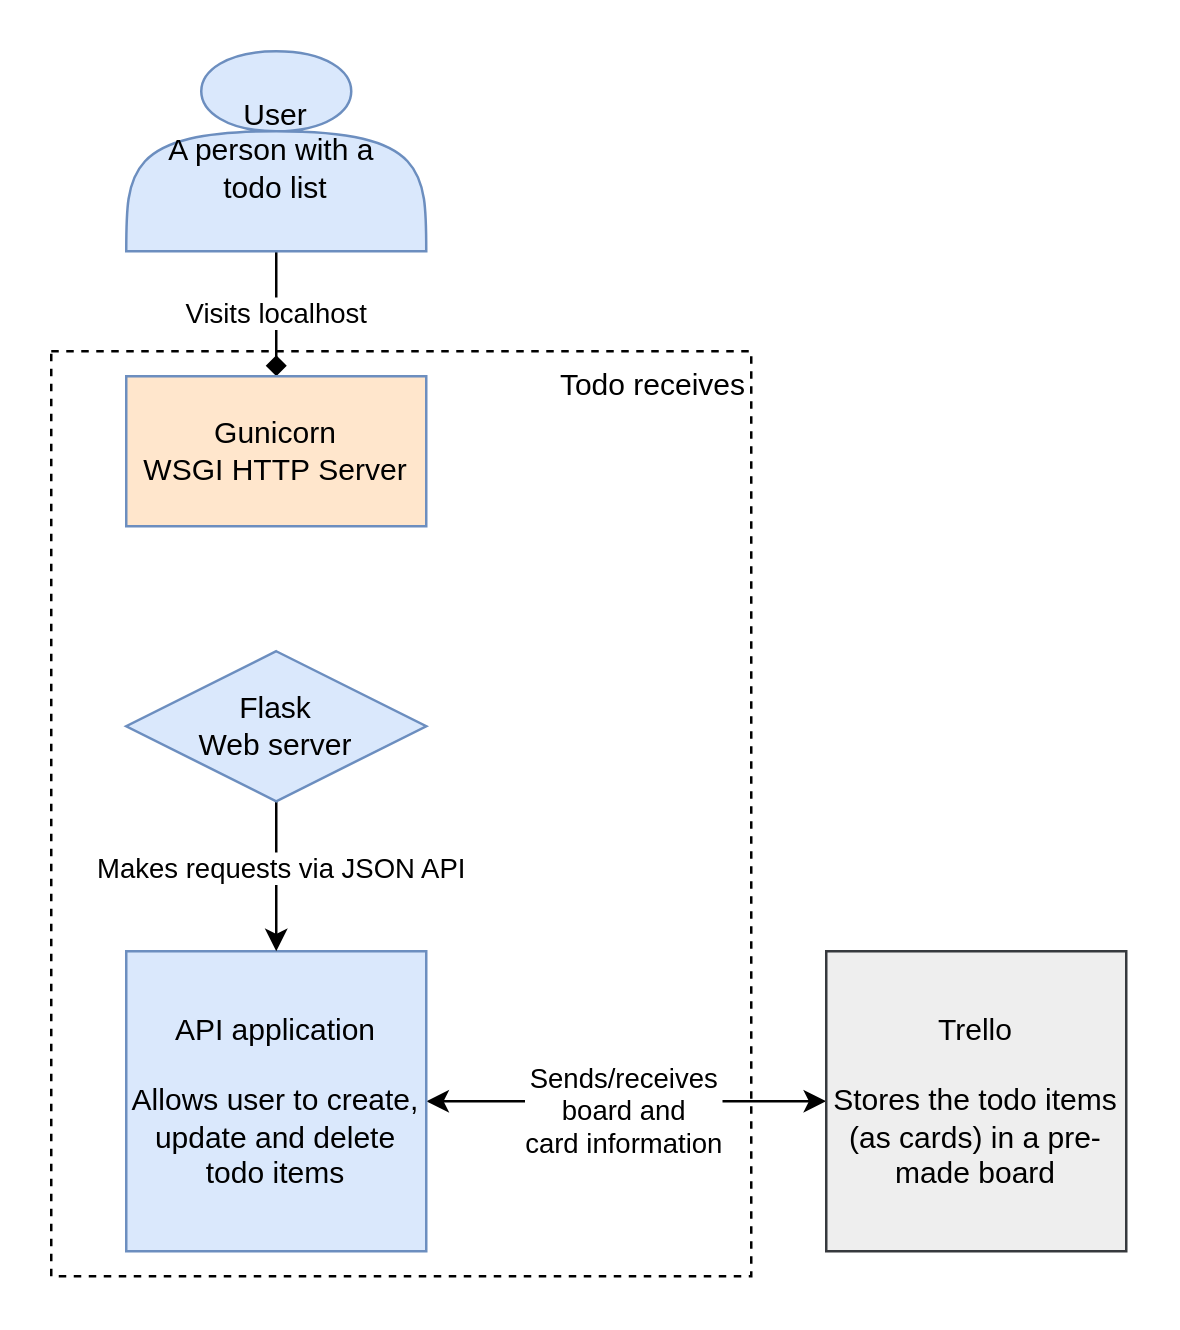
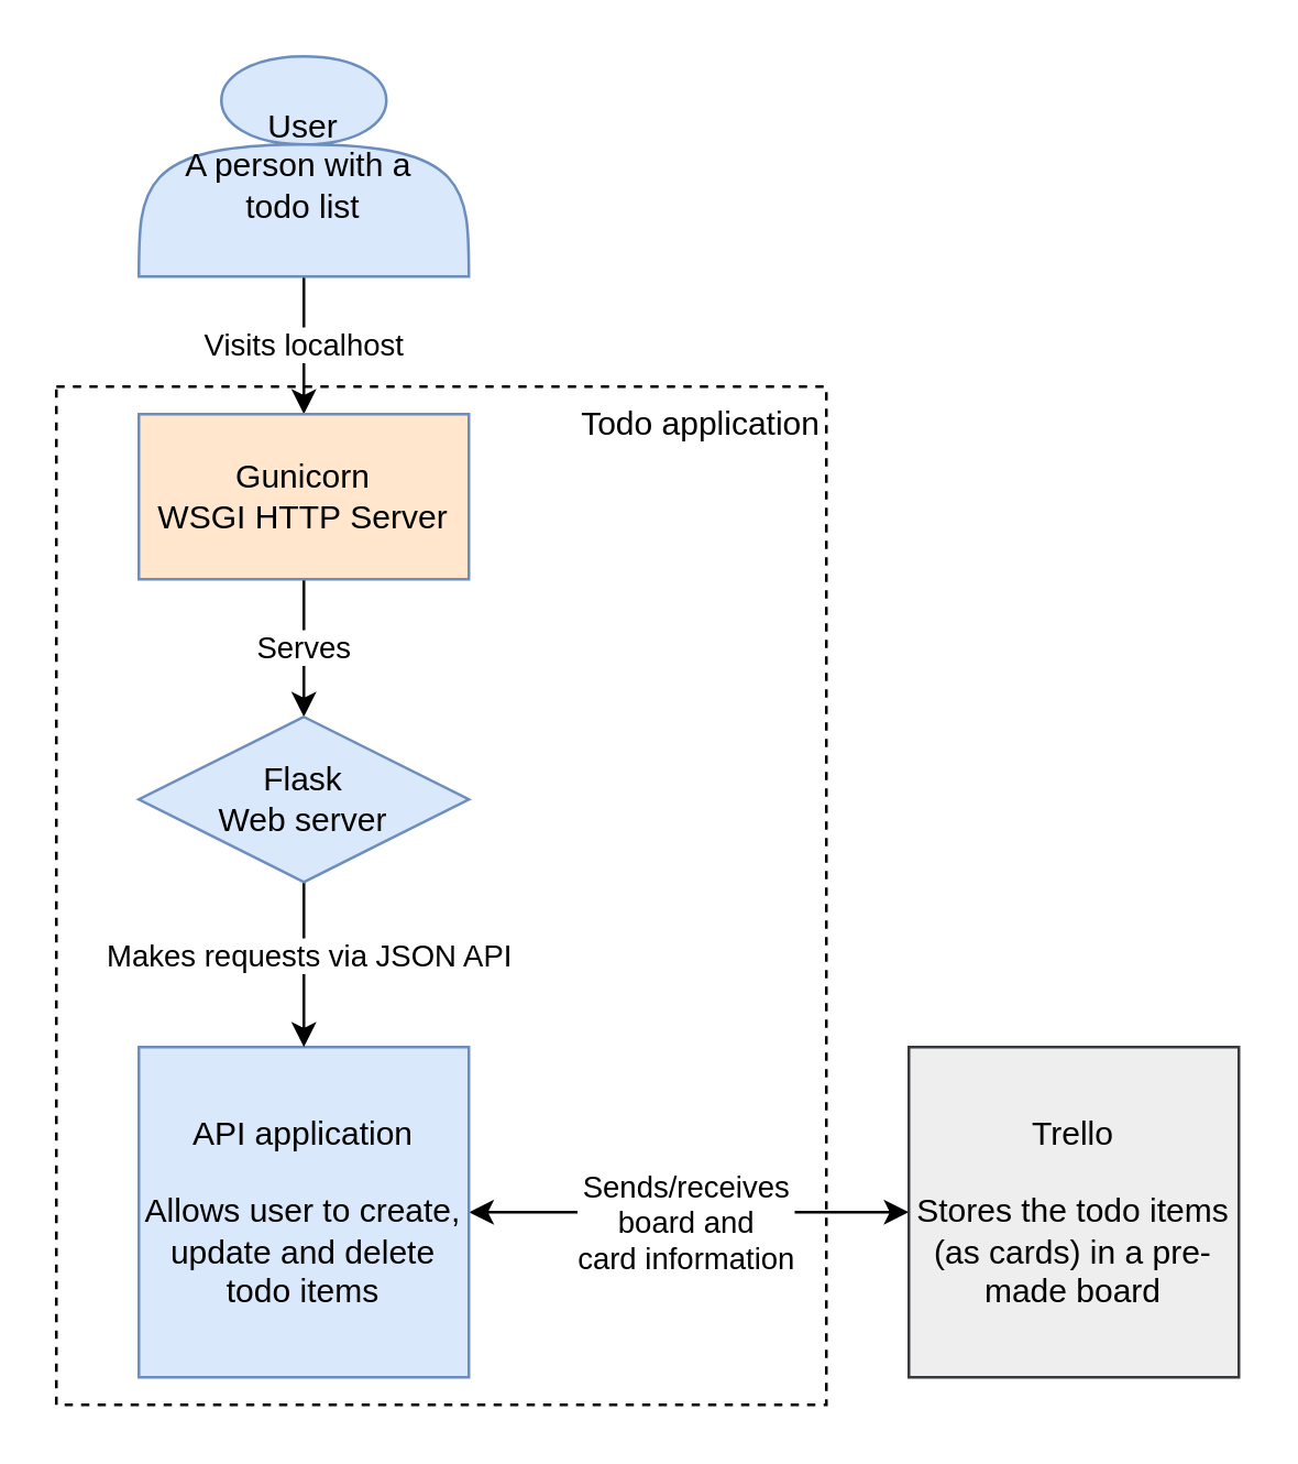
  <mxCell id="0" />
  <mxCell id="1" parent="0" />
- <mxCell id="2" value="Todo receives" style="rounded=0;whiteSpace=wrap;html=1;dashed=1;fillColor=none;align=right;verticalAlign=top;" vertex="1" parent="1"><mxGeometry x="20" y="140" width="280" height="370" as="geometry" /></mxCell>
+ <mxCell id="2" value="Todo application" style="rounded=0;whiteSpace=wrap;html=1;dashed=1;fillColor=none;align=right;verticalAlign=top;" vertex="1" parent="1"><mxGeometry x="20" y="140" width="280" height="370" as="geometry" /></mxCell>
  <mxCell id="3" style="edgeStyle=orthogonalEdgeStyle;rounded=0;orthogonalLoop=1;jettySize=auto;html=1;exitX=1;exitY=0.5;exitDx=0;exitDy=0;entryX=0;entryY=0.5;entryDx=0;entryDy=0;startArrow=classic;startFill=1;" edge="1" parent="1" source="5" target="8"><mxGeometry relative="1" as="geometry"><Array as="points"><mxPoint x="210" y="440" /><mxPoint x="210" y="440" /></Array></mxGeometry></mxCell>
  <mxCell id="4" value="Sends/receives&lt;br&gt;board and&lt;br&gt;card information" style="edgeLabel;html=1;align=center;verticalAlign=middle;resizable=0;points=[];" vertex="1" connectable="0" parent="3"><mxGeometry x="-0.025" y="-3" relative="1" as="geometry"><mxPoint as="offset" /></mxGeometry></mxCell>
  <mxCell id="5" value="API application&lt;br&gt;&lt;br&gt;Allows user to create, update and delete todo items" style="rounded=0;whiteSpace=wrap;html=1;fillColor=#dae8fc;strokeColor=#6c8ebf;" vertex="1" parent="1"><mxGeometry x="50" y="380" width="120" height="120" as="geometry" /></mxCell>
- <mxCell id="6" value="Visits localhost" style="edgeStyle=orthogonalEdgeStyle;rounded=0;orthogonalLoop=1;jettySize=auto;html=1;exitX=0.5;exitY=1;exitDx=0;exitDy=0;entryX=0.5;entryY=0;entryDx=0;entryDy=0;endArrow=diamond;" edge="1" parent="1" source="7" target="10"><mxGeometry relative="1" as="geometry" /></mxCell>
+ <mxCell id="6" value="Visits localhost" style="edgeStyle=orthogonalEdgeStyle;rounded=0;orthogonalLoop=1;jettySize=auto;html=1;exitX=0.5;exitY=1;exitDx=0;exitDy=0;entryX=0.5;entryY=0;entryDx=0;entryDy=0;" edge="1" parent="1" source="7" target="10"><mxGeometry relative="1" as="geometry" /></mxCell>
  <mxCell id="7" value="User&lt;br&gt;A person with a&amp;nbsp;&lt;br&gt;todo list" style="shape=actor;whiteSpace=wrap;html=1;fillColor=#dae8fc;strokeColor=#6c8ebf;" vertex="1" parent="1"><mxGeometry x="50" y="20" width="120" height="80" as="geometry" /></mxCell>
  <mxCell id="8" value="Trello&lt;br&gt;&lt;br&gt;Stores the todo items &lt;br&gt;(as cards) in a pre-made board" style="rounded=0;whiteSpace=wrap;html=1;fillColor=#eeeeee;strokeColor=#36393d;" vertex="1" parent="1"><mxGeometry x="330" y="380" width="120" height="120" as="geometry" /></mxCell>
+ <mxCell id="9" value="Serves" style="edgeStyle=orthogonalEdgeStyle;rounded=0;orthogonalLoop=1;jettySize=auto;html=1;exitX=0.5;exitY=1;exitDx=0;exitDy=0;entryX=0.5;entryY=0;entryDx=0;entryDy=0;" edge="1" parent="1" source="10" target="13"><mxGeometry relative="1" as="geometry" /></mxCell>
  <mxCell id="10" value="Gunicorn&lt;br&gt;WSGI HTTP&amp;nbsp;Server" style="rounded=0;whiteSpace=wrap;html=1;fillColor=#ffe6cc;strokeColor=#6c8ebf;" vertex="1" parent="1"><mxGeometry x="50" y="150" width="120" height="60" as="geometry" /></mxCell>
  <mxCell id="11" style="edgeStyle=orthogonalEdgeStyle;rounded=0;orthogonalLoop=1;jettySize=auto;html=1;exitX=0.5;exitY=1;exitDx=0;exitDy=0;" edge="1" parent="1" source="13"><mxGeometry relative="1" as="geometry"><mxPoint x="110" y="380" as="targetPoint" /></mxGeometry></mxCell>
  <mxCell id="12" value="Makes requests via JSON API" style="edgeLabel;html=1;align=center;verticalAlign=middle;resizable=0;points=[];" vertex="1" connectable="0" parent="11"><mxGeometry x="-0.132" y="1" relative="1" as="geometry"><mxPoint as="offset" /></mxGeometry></mxCell>
  <mxCell id="13" value="Flask&lt;br&gt;Web server" style="rhombus;whiteSpace=wrap;html=1;fillColor=#dae8fc;strokeColor=#6c8ebf;" vertex="1" parent="1"><mxGeometry x="50" y="260" width="120" height="60" as="geometry" /></mxCell>
